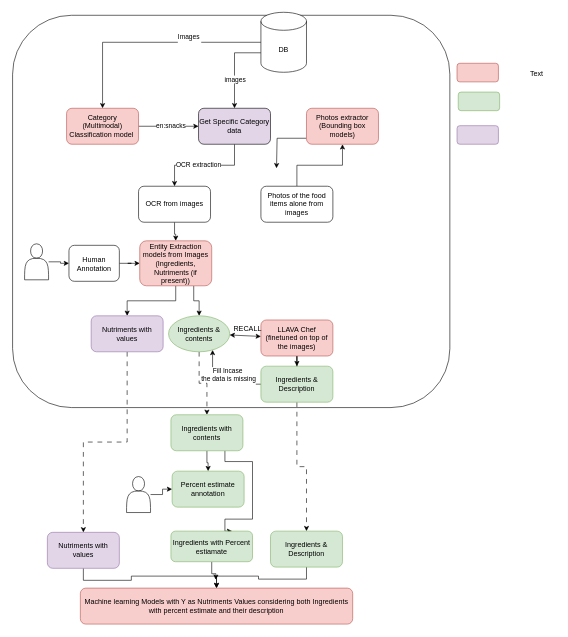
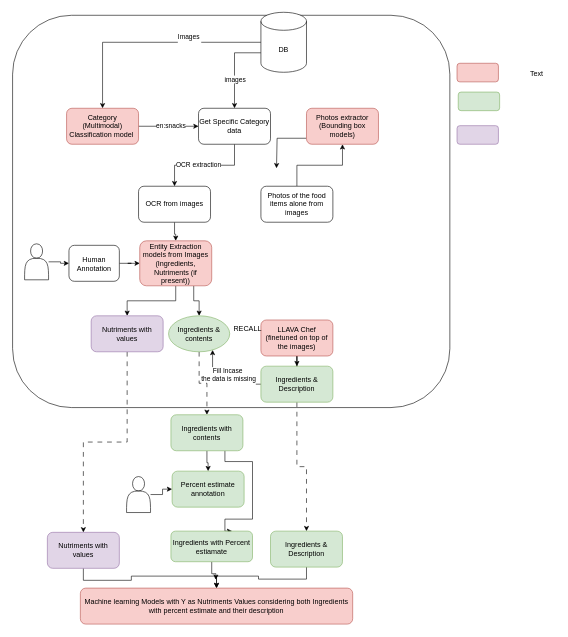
  <mxCell id="0" />
  <mxCell id="1" parent="0" />
  <mxCell id="2" value="" style="rounded=1;whiteSpace=wrap;html=1;fillColor=none;" parent="1" vertex="1"><mxGeometry x="20" y="25" width="729" height="654" as="geometry" /></mxCell>
  <mxCell id="3" style="edgeStyle=orthogonalEdgeStyle;rounded=0;orthogonalLoop=1;jettySize=auto;html=1;entryX=0.5;entryY=0;entryDx=0;entryDy=0;" parent="1" source="7" target="10" edge="1"><mxGeometry relative="1" as="geometry" /></mxCell>
  <mxCell id="4" value="Images&amp;nbsp;&lt;div&gt;&lt;br style=&quot;font-size: 12px; text-wrap-mode: wrap; background-color: rgb(236, 236, 236);&quot;&gt;&lt;/div&gt;" style="edgeLabel;html=1;align=center;verticalAlign=middle;resizable=0;points=[];" parent="3" vertex="1" connectable="0"><mxGeometry x="-0.36" y="-3" relative="1" as="geometry"><mxPoint as="offset" /></mxGeometry></mxCell>
  <mxCell id="5" style="edgeStyle=orthogonalEdgeStyle;rounded=0;orthogonalLoop=1;jettySize=auto;html=1;exitX=0;exitY=0;exitDx=0;exitDy=67.5;exitPerimeter=0;" parent="1" source="7" target="13" edge="1"><mxGeometry relative="1" as="geometry" /></mxCell>
  <mxCell id="6" value="images" style="edgeLabel;html=1;align=center;verticalAlign=middle;resizable=0;points=[];" parent="5" vertex="1" connectable="0"><mxGeometry x="0.285" relative="1" as="geometry"><mxPoint as="offset" /></mxGeometry></mxCell>
  <mxCell id="7" value="DB" style="shape=cylinder3;whiteSpace=wrap;html=1;boundedLbl=1;backgroundOutline=1;size=15;" parent="1" vertex="1"><mxGeometry x="434" y="20" width="76" height="100" as="geometry" /></mxCell>
  <mxCell id="8" style="edgeStyle=orthogonalEdgeStyle;rounded=0;orthogonalLoop=1;jettySize=auto;html=1;entryX=0;entryY=0.5;entryDx=0;entryDy=0;" parent="1" source="10" target="13" edge="1"><mxGeometry relative="1" as="geometry"><mxPoint x="470" y="210" as="targetPoint" /></mxGeometry></mxCell>
  <mxCell id="9" value="en:snacks" style="edgeLabel;html=1;align=center;verticalAlign=middle;resizable=0;points=[];" parent="8" vertex="1" connectable="0"><mxGeometry x="0.069" y="1" relative="1" as="geometry"><mxPoint as="offset" /></mxGeometry></mxCell>
  <mxCell id="10" value="Category (Multimodal) Classification model&amp;nbsp;" style="rounded=1;whiteSpace=wrap;html=1;fillColor=#f8cecc;strokeColor=#b85450;" parent="1" vertex="1"><mxGeometry x="110" y="180" width="120" height="60" as="geometry" /></mxCell>
  <mxCell id="11" style="edgeStyle=orthogonalEdgeStyle;rounded=0;orthogonalLoop=1;jettySize=auto;html=1;entryX=0.5;entryY=0;entryDx=0;entryDy=0;" parent="1" source="13" target="15" edge="1"><mxGeometry relative="1" as="geometry" /></mxCell>
  <mxCell id="12" value="OCR extraction" style="edgeLabel;html=1;align=center;verticalAlign=middle;resizable=0;points=[];" parent="11" vertex="1" connectable="0"><mxGeometry x="0.127" y="-1" relative="1" as="geometry"><mxPoint as="offset" /></mxGeometry></mxCell>
- <mxCell id="13" value="Get Specific Category data" style="rounded=1;whiteSpace=wrap;html=1;fillColor=#e1d5e7;" parent="1" vertex="1"><mxGeometry x="330" y="180" width="120" height="60" as="geometry" /></mxCell>
+ <mxCell id="13" value="Get Specific Category data" style="rounded=1;whiteSpace=wrap;html=1;" parent="1" vertex="1"><mxGeometry x="330" y="180" width="120" height="60" as="geometry" /></mxCell>
  <mxCell id="14" style="edgeStyle=orthogonalEdgeStyle;rounded=0;orthogonalLoop=1;jettySize=auto;html=1;entryX=0.5;entryY=0;entryDx=0;entryDy=0;" parent="1" source="15" target="22" edge="1"><mxGeometry relative="1" as="geometry" /></mxCell>
  <mxCell id="15" value="OCR from images" style="rounded=1;whiteSpace=wrap;html=1;" parent="1" vertex="1"><mxGeometry x="230" y="310" width="120" height="60" as="geometry" /></mxCell>
  <mxCell id="16" style="edgeStyle=orthogonalEdgeStyle;rounded=0;orthogonalLoop=1;jettySize=auto;html=1;" parent="1" source="17" target="19" edge="1"><mxGeometry relative="1" as="geometry" /></mxCell>
  <mxCell id="17" value="Photos of the food items alone from images" style="rounded=1;whiteSpace=wrap;html=1;" parent="1" vertex="1"><mxGeometry x="434" y="310" width="120" height="60" as="geometry" /></mxCell>
  <mxCell id="18" style="edgeStyle=orthogonalEdgeStyle;rounded=0;orthogonalLoop=1;jettySize=auto;html=1;" parent="1" source="19" edge="1"><mxGeometry relative="1" as="geometry"><mxPoint x="460" y="280" as="targetPoint" /><Array as="points"><mxPoint x="461" y="230" /></Array></mxGeometry></mxCell>
  <mxCell id="19" value="Photos extractor (Bounding box models)" style="rounded=1;whiteSpace=wrap;html=1;fillColor=#f8cecc;strokeColor=#b85450;" parent="1" vertex="1"><mxGeometry x="510" y="180" width="120" height="60" as="geometry" /></mxCell>
  <mxCell id="20" style="edgeStyle=orthogonalEdgeStyle;rounded=0;orthogonalLoop=1;jettySize=auto;html=1;" parent="1" source="22" target="30" edge="1"><mxGeometry relative="1" as="geometry" /></mxCell>
  <mxCell id="21" style="edgeStyle=orthogonalEdgeStyle;rounded=0;orthogonalLoop=1;jettySize=auto;html=1;exitX=0.75;exitY=1;exitDx=0;exitDy=0;" parent="1" source="22" target="32" edge="1"><mxGeometry relative="1" as="geometry" /></mxCell>
  <mxCell id="22" value="Entity Extraction models from Images (Ingredients, Nutriments (if present))" style="rounded=1;whiteSpace=wrap;html=1;fillColor=#f8cecc;strokeColor=#b85450;" parent="1" vertex="1"><mxGeometry x="232" y="401" width="120" height="75" as="geometry" /></mxCell>
  <mxCell id="23" style="edgeStyle=orthogonalEdgeStyle;rounded=0;orthogonalLoop=1;jettySize=auto;html=1;" parent="1" source="24" target="28" edge="1"><mxGeometry relative="1" as="geometry" /></mxCell>
  <mxCell id="24" value="LLAVA Chef (finetuned on top of the images)" style="rounded=1;whiteSpace=wrap;html=1;fillColor=#f8cecc;strokeColor=#b85450;" parent="1" vertex="1"><mxGeometry x="434" y="533" width="120" height="60" as="geometry" /></mxCell>
  <mxCell id="25" style="edgeStyle=orthogonalEdgeStyle;rounded=0;orthogonalLoop=1;jettySize=auto;html=1;entryX=0.5;entryY=0;entryDx=0;entryDy=0;dashed=1;dashPattern=8 8;" parent="1" source="28" target="45" edge="1"><mxGeometry relative="1" as="geometry" /></mxCell>
  <mxCell id="26" style="edgeStyle=orthogonalEdgeStyle;rounded=0;orthogonalLoop=1;jettySize=auto;html=1;entryX=0.75;entryY=1;entryDx=0;entryDy=0;" parent="1" source="28" target="32" edge="1"><mxGeometry relative="1" as="geometry" /></mxCell>
  <mxCell id="27" value="Fill Incase&amp;nbsp;&lt;div&gt;the data is missing&lt;div&gt;&lt;br&gt;&lt;/div&gt;&lt;/div&gt;" style="edgeLabel;html=1;align=center;verticalAlign=middle;resizable=0;points=[];" parent="26" vertex="1" connectable="0"><mxGeometry x="-0.06" y="2" relative="1" as="geometry"><mxPoint x="10" y="-12" as="offset" /></mxGeometry></mxCell>
  <mxCell id="28" value="Ingredients &amp;amp; Description" style="rounded=1;whiteSpace=wrap;html=1;fillColor=#d5e8d4;strokeColor=#82b366;" parent="1" vertex="1"><mxGeometry x="434" y="610" width="120" height="60" as="geometry" /></mxCell>
  <mxCell id="29" style="edgeStyle=orthogonalEdgeStyle;rounded=0;orthogonalLoop=1;jettySize=auto;html=1;entryX=0.5;entryY=0;entryDx=0;entryDy=0;dashed=1;dashPattern=8 8;" parent="1" source="30" target="40" edge="1"><mxGeometry relative="1" as="geometry" /></mxCell>
  <mxCell id="30" value="Nutriments with values" style="rounded=1;whiteSpace=wrap;html=1;fillColor=#e1d5e7;strokeColor=#9673a6;" parent="1" vertex="1"><mxGeometry x="151" y="526" width="120" height="60" as="geometry" /></mxCell>
  <mxCell id="31" style="edgeStyle=orthogonalEdgeStyle;rounded=0;orthogonalLoop=1;jettySize=auto;html=1;dashed=1;dashPattern=8 8;" parent="1" source="32" target="43" edge="1"><mxGeometry relative="1" as="geometry" /></mxCell>
  <mxCell id="32" value="Ingredients &amp;amp; contents" style="ellipse;whiteSpace=wrap;html=1;fillColor=#d5e8d4;strokeColor=#82b366;" parent="1" vertex="1"><mxGeometry x="280" y="526" width="102" height="60" as="geometry" /></mxCell>
- <mxCell id="33" value="" style="endArrow=classic;startArrow=classic;html=1;rounded=0;" parent="1" source="32" target="24" edge="1"><mxGeometry width="50" height="50" relative="1" as="geometry"><mxPoint x="532" y="482" as="sourcePoint" /><mxPoint x="582" y="432" as="targetPoint" /></mxGeometry></mxCell>
  <mxCell id="34" value="RECALL" style="text;html=1;align=center;verticalAlign=middle;whiteSpace=wrap;rounded=0;" parent="1" vertex="1"><mxGeometry x="382" y="533" width="60" height="30" as="geometry" /></mxCell>
  <mxCell id="35" style="edgeStyle=orthogonalEdgeStyle;rounded=0;orthogonalLoop=1;jettySize=auto;html=1;entryX=0;entryY=0.5;entryDx=0;entryDy=0;" parent="1" source="36" target="38" edge="1"><mxGeometry relative="1" as="geometry" /></mxCell>
  <mxCell id="36" value="" style="shape=actor;whiteSpace=wrap;html=1;" parent="1" vertex="1"><mxGeometry x="40" y="406" width="40" height="60" as="geometry" /></mxCell>
  <mxCell id="37" style="edgeStyle=orthogonalEdgeStyle;rounded=0;orthogonalLoop=1;jettySize=auto;html=1;entryX=0;entryY=0.5;entryDx=0;entryDy=0;" parent="1" source="38" target="22" edge="1"><mxGeometry relative="1" as="geometry" /></mxCell>
  <mxCell id="38" value="Human Annotation" style="rounded=1;whiteSpace=wrap;html=1;" parent="1" vertex="1"><mxGeometry x="114" y="408.5" width="84" height="60" as="geometry" /></mxCell>
  <mxCell id="39" style="edgeStyle=orthogonalEdgeStyle;rounded=0;orthogonalLoop=1;jettySize=auto;html=1;" parent="1" source="40" target="51" edge="1"><mxGeometry relative="1" as="geometry" /></mxCell>
  <mxCell id="40" value="Nutriments with values" style="rounded=1;whiteSpace=wrap;html=1;fillColor=#e1d5e7;strokeColor=#9673a6;" parent="1" vertex="1"><mxGeometry x="78" y="887" width="120" height="60" as="geometry" /></mxCell>
  <mxCell id="41" style="edgeStyle=orthogonalEdgeStyle;rounded=0;orthogonalLoop=1;jettySize=auto;html=1;entryX=0.5;entryY=0;entryDx=0;entryDy=0;" parent="1" source="43" target="48" edge="1"><mxGeometry relative="1" as="geometry" /></mxCell>
  <mxCell id="42" style="edgeStyle=orthogonalEdgeStyle;rounded=0;orthogonalLoop=1;jettySize=auto;html=1;exitX=0.75;exitY=1;exitDx=0;exitDy=0;entryX=0.75;entryY=0;entryDx=0;entryDy=0;" parent="1" source="43" target="50" edge="1"><mxGeometry relative="1" as="geometry"><Array as="points"><mxPoint x="374" y="769" /><mxPoint x="420" y="769" /><mxPoint x="420" y="865" /><mxPoint x="374" y="865" /></Array></mxGeometry></mxCell>
  <mxCell id="43" value="Ingredients with contents" style="rounded=1;whiteSpace=wrap;html=1;fillColor=#d5e8d4;strokeColor=#82b366;" parent="1" vertex="1"><mxGeometry x="284" y="691" width="120" height="60" as="geometry" /></mxCell>
  <mxCell id="44" style="edgeStyle=orthogonalEdgeStyle;rounded=0;orthogonalLoop=1;jettySize=auto;html=1;entryX=0.5;entryY=0;entryDx=0;entryDy=0;" parent="1" source="45" target="51" edge="1"><mxGeometry relative="1" as="geometry" /></mxCell>
  <mxCell id="45" value="Ingredients &amp;amp; Description" style="rounded=1;whiteSpace=wrap;html=1;fillColor=#d5e8d4;strokeColor=#82b366;" parent="1" vertex="1"><mxGeometry x="450" y="885" width="120" height="60" as="geometry" /></mxCell>
  <mxCell id="46" style="edgeStyle=orthogonalEdgeStyle;rounded=0;orthogonalLoop=1;jettySize=auto;html=1;entryX=0;entryY=0.5;entryDx=0;entryDy=0;" parent="1" source="47" target="48" edge="1"><mxGeometry relative="1" as="geometry" /></mxCell>
  <mxCell id="47" value="" style="shape=actor;whiteSpace=wrap;html=1;" parent="1" vertex="1"><mxGeometry x="210" y="794" width="40" height="60" as="geometry" /></mxCell>
  <mxCell id="48" value="Percent estimate annotation" style="rounded=1;whiteSpace=wrap;html=1;fillColor=#d5e8d4;strokeColor=#82b366;" parent="1" vertex="1"><mxGeometry x="286" y="785" width="120" height="60" as="geometry" /></mxCell>
  <mxCell id="49" style="edgeStyle=orthogonalEdgeStyle;rounded=0;orthogonalLoop=1;jettySize=auto;html=1;" parent="1" source="50" edge="1"><mxGeometry relative="1" as="geometry"><mxPoint x="358.6" y="966" as="targetPoint" /></mxGeometry></mxCell>
  <mxCell id="50" value="Ingredients with Percent estiamate" style="rounded=1;whiteSpace=wrap;html=1;fillColor=#d5e8d4;strokeColor=#82b366;" parent="1" vertex="1"><mxGeometry x="284" y="885" width="136" height="51" as="geometry" /></mxCell>
  <mxCell id="51" value="Machine learning Models with Y as Nutriments Values considering both Ingredients with percent estimate and their description" style="rounded=1;whiteSpace=wrap;html=1;fillColor=#f8cecc;strokeColor=#b85450;" parent="1" vertex="1"><mxGeometry x="133" y="980" width="454" height="60" as="geometry" /></mxCell>
  <mxCell id="52" value="" style="rounded=1;whiteSpace=wrap;html=1;fillColor=#f8cecc;strokeColor=#b85450;" vertex="1" parent="1"><mxGeometry x="761" y="105" width="69" height="31" as="geometry" /></mxCell>
  <mxCell id="53" value="" style="rounded=1;whiteSpace=wrap;html=1;fillColor=#d5e8d4;strokeColor=#82b366;" vertex="1" parent="1"><mxGeometry x="763" y="153" width="69" height="31" as="geometry" /></mxCell>
  <mxCell id="54" value="" style="rounded=1;whiteSpace=wrap;html=1;fillColor=#e1d5e7;strokeColor=#9673a6;" vertex="1" parent="1"><mxGeometry x="761" y="209" width="69" height="31" as="geometry" /></mxCell>
  <mxCell id="55" value="Text" style="text;html=1;align=center;verticalAlign=middle;whiteSpace=wrap;rounded=0;" vertex="1" parent="1"><mxGeometry x="864" y="108" width="60" height="30" as="geometry" /></mxCell>
